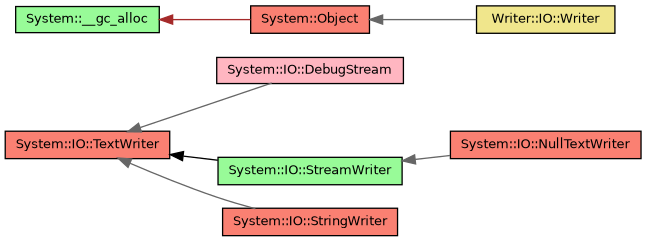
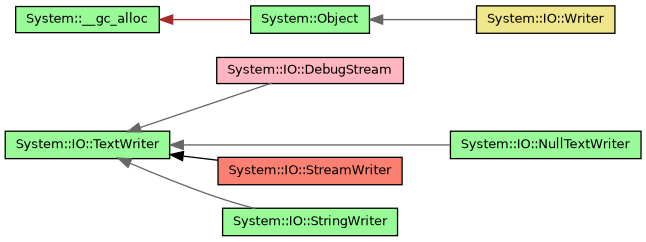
  digraph {
    rankdir=LR
    node [color=black fillcolor=palegreen fontname=Helvetica fontsize=10 shape=record style=filled]
    edge [color=gray40 dir=back fontname=Helvetica fontsize=10 labelfontname=Helvetica labelfontsize=10 style=solid]
-   n1 [fillcolor=salmon fontcolor=black height=0.2 label="System::IO::TextWriter" width=0.4]
+   n1 [fontcolor=black height=0.2 label="System::IO::TextWriter" width=0.4]
    n2 [fillcolor=lightpink height=0.2 label="System::IO::DebugStream" width=0.4]
-   n3 [fillcolor=salmon height=0.2 label="System::IO::NullTextWriter" width=0.4]
-   n4 [height=0.2 label="System::IO::StreamWriter" width=0.4]
-   n5 [fillcolor=salmon height=0.2 label="System::IO::StringWriter" width=0.4]
-   n6 [fillcolor=khaki height=0.2 label="Writer::IO::Writer" width=0.4]
-   n7 [fillcolor=salmon height=0.2 label="System::Object" width=0.4]
+   n3 [height=0.2 label="System::IO::NullTextWriter" width=0.4]
+   n4 [fillcolor=salmon height=0.2 label="System::IO::StreamWriter" width=0.4]
+   n5 [height=0.2 label="System::IO::StringWriter" width=0.4]
+   n6 [fillcolor=khaki height=0.2 label="System::IO::Writer" width=0.4]
+   n7 [height=0.2 label="System::Object" width=0.4]
    n8 [height=0.2 label="System::__gc_alloc" width=0.4]
    n1 -> n2
-   n4 -> n3
+   n1 -> n3
    n1 -> n4 [color=black]
    n1 -> n5
    n7 -> n6
    n8 -> n7 [color=brown]
  }
